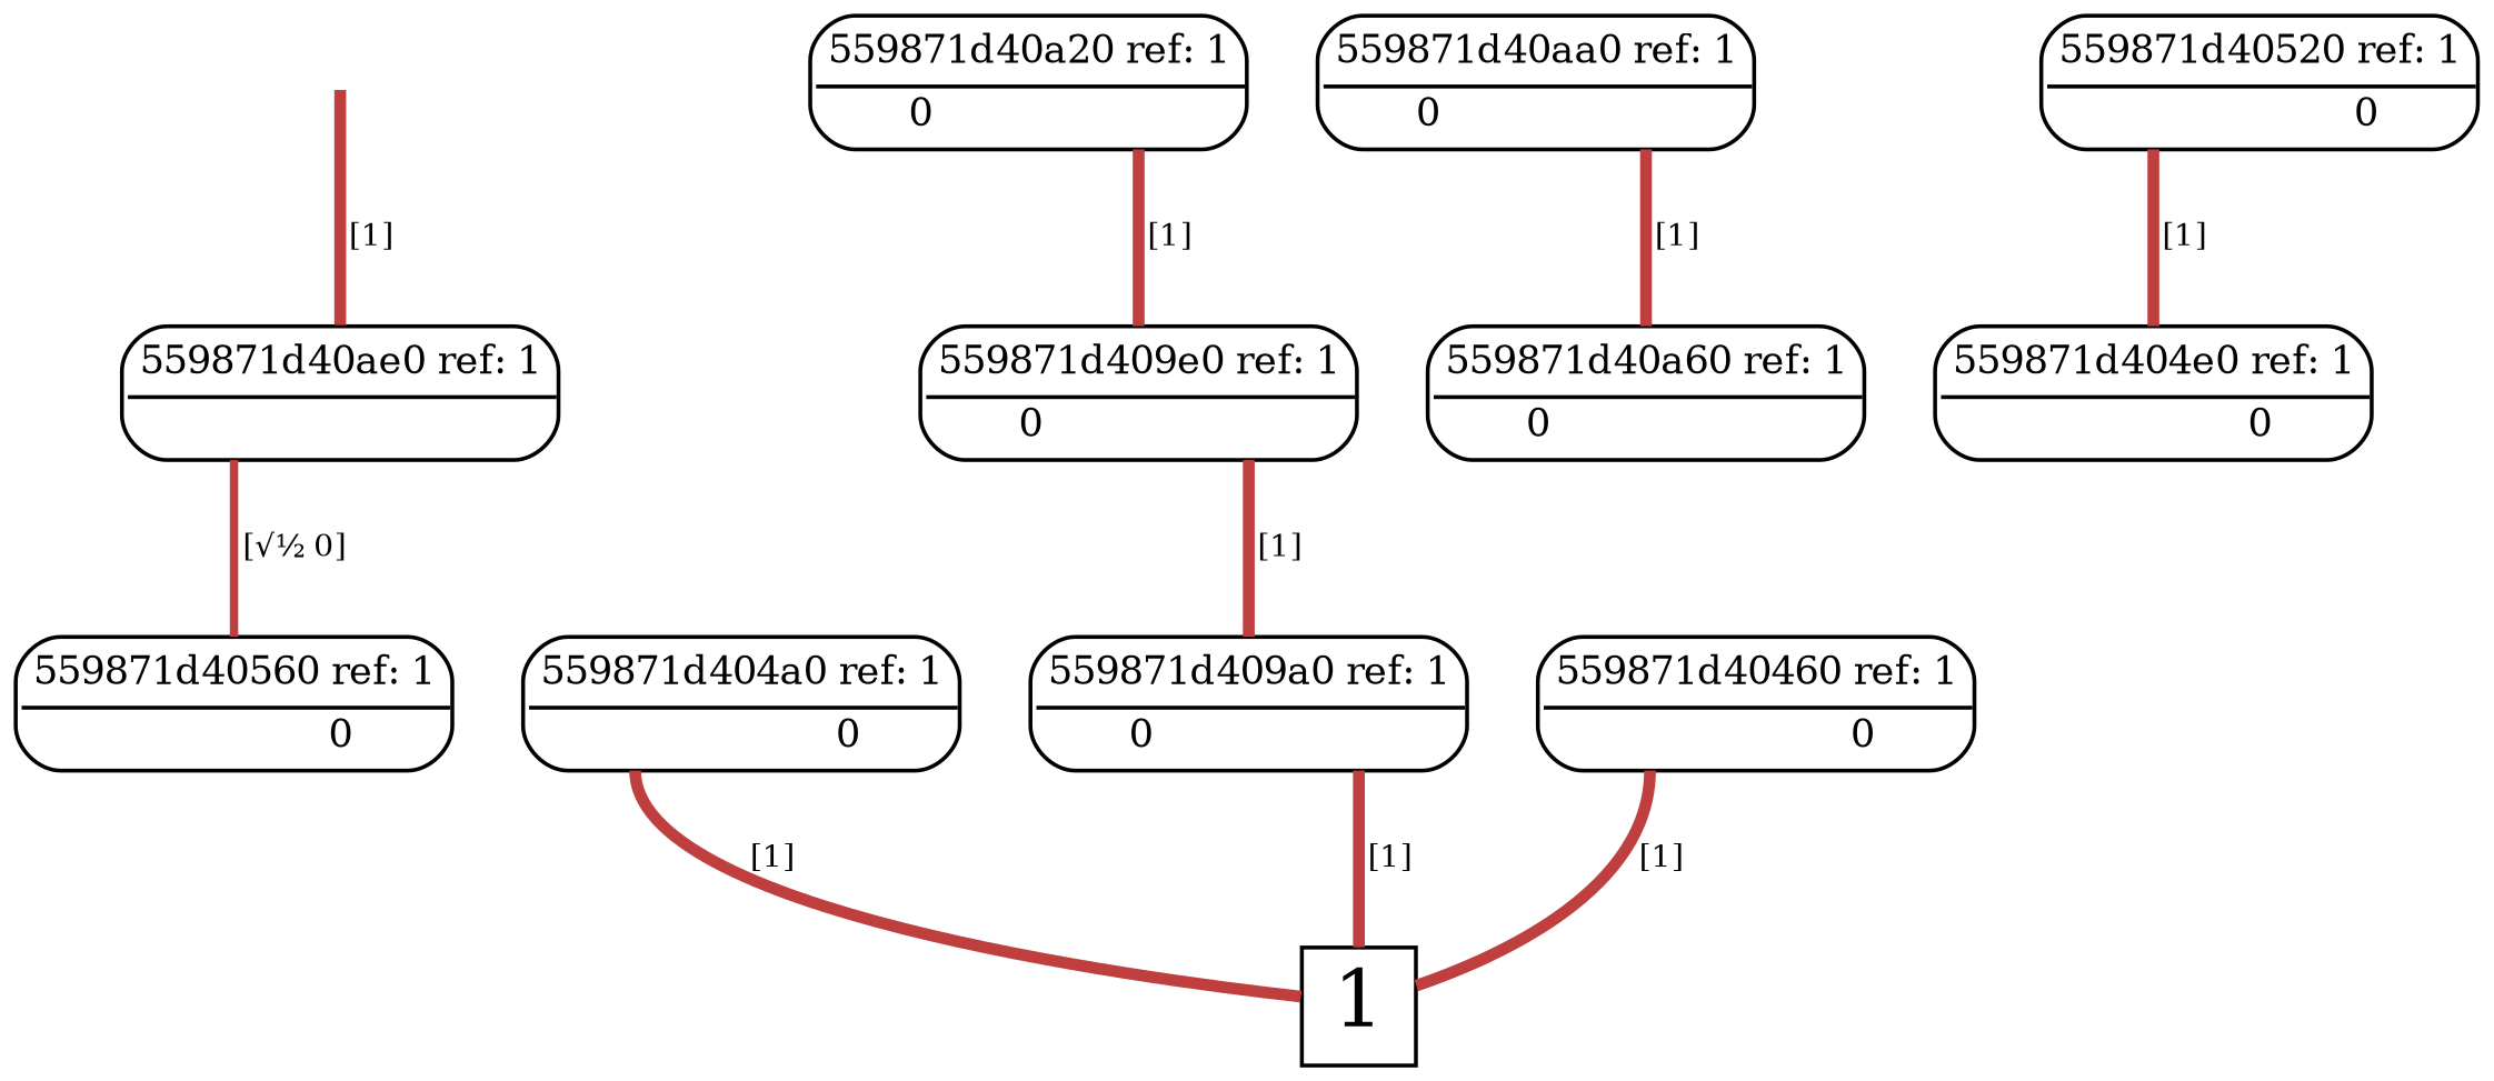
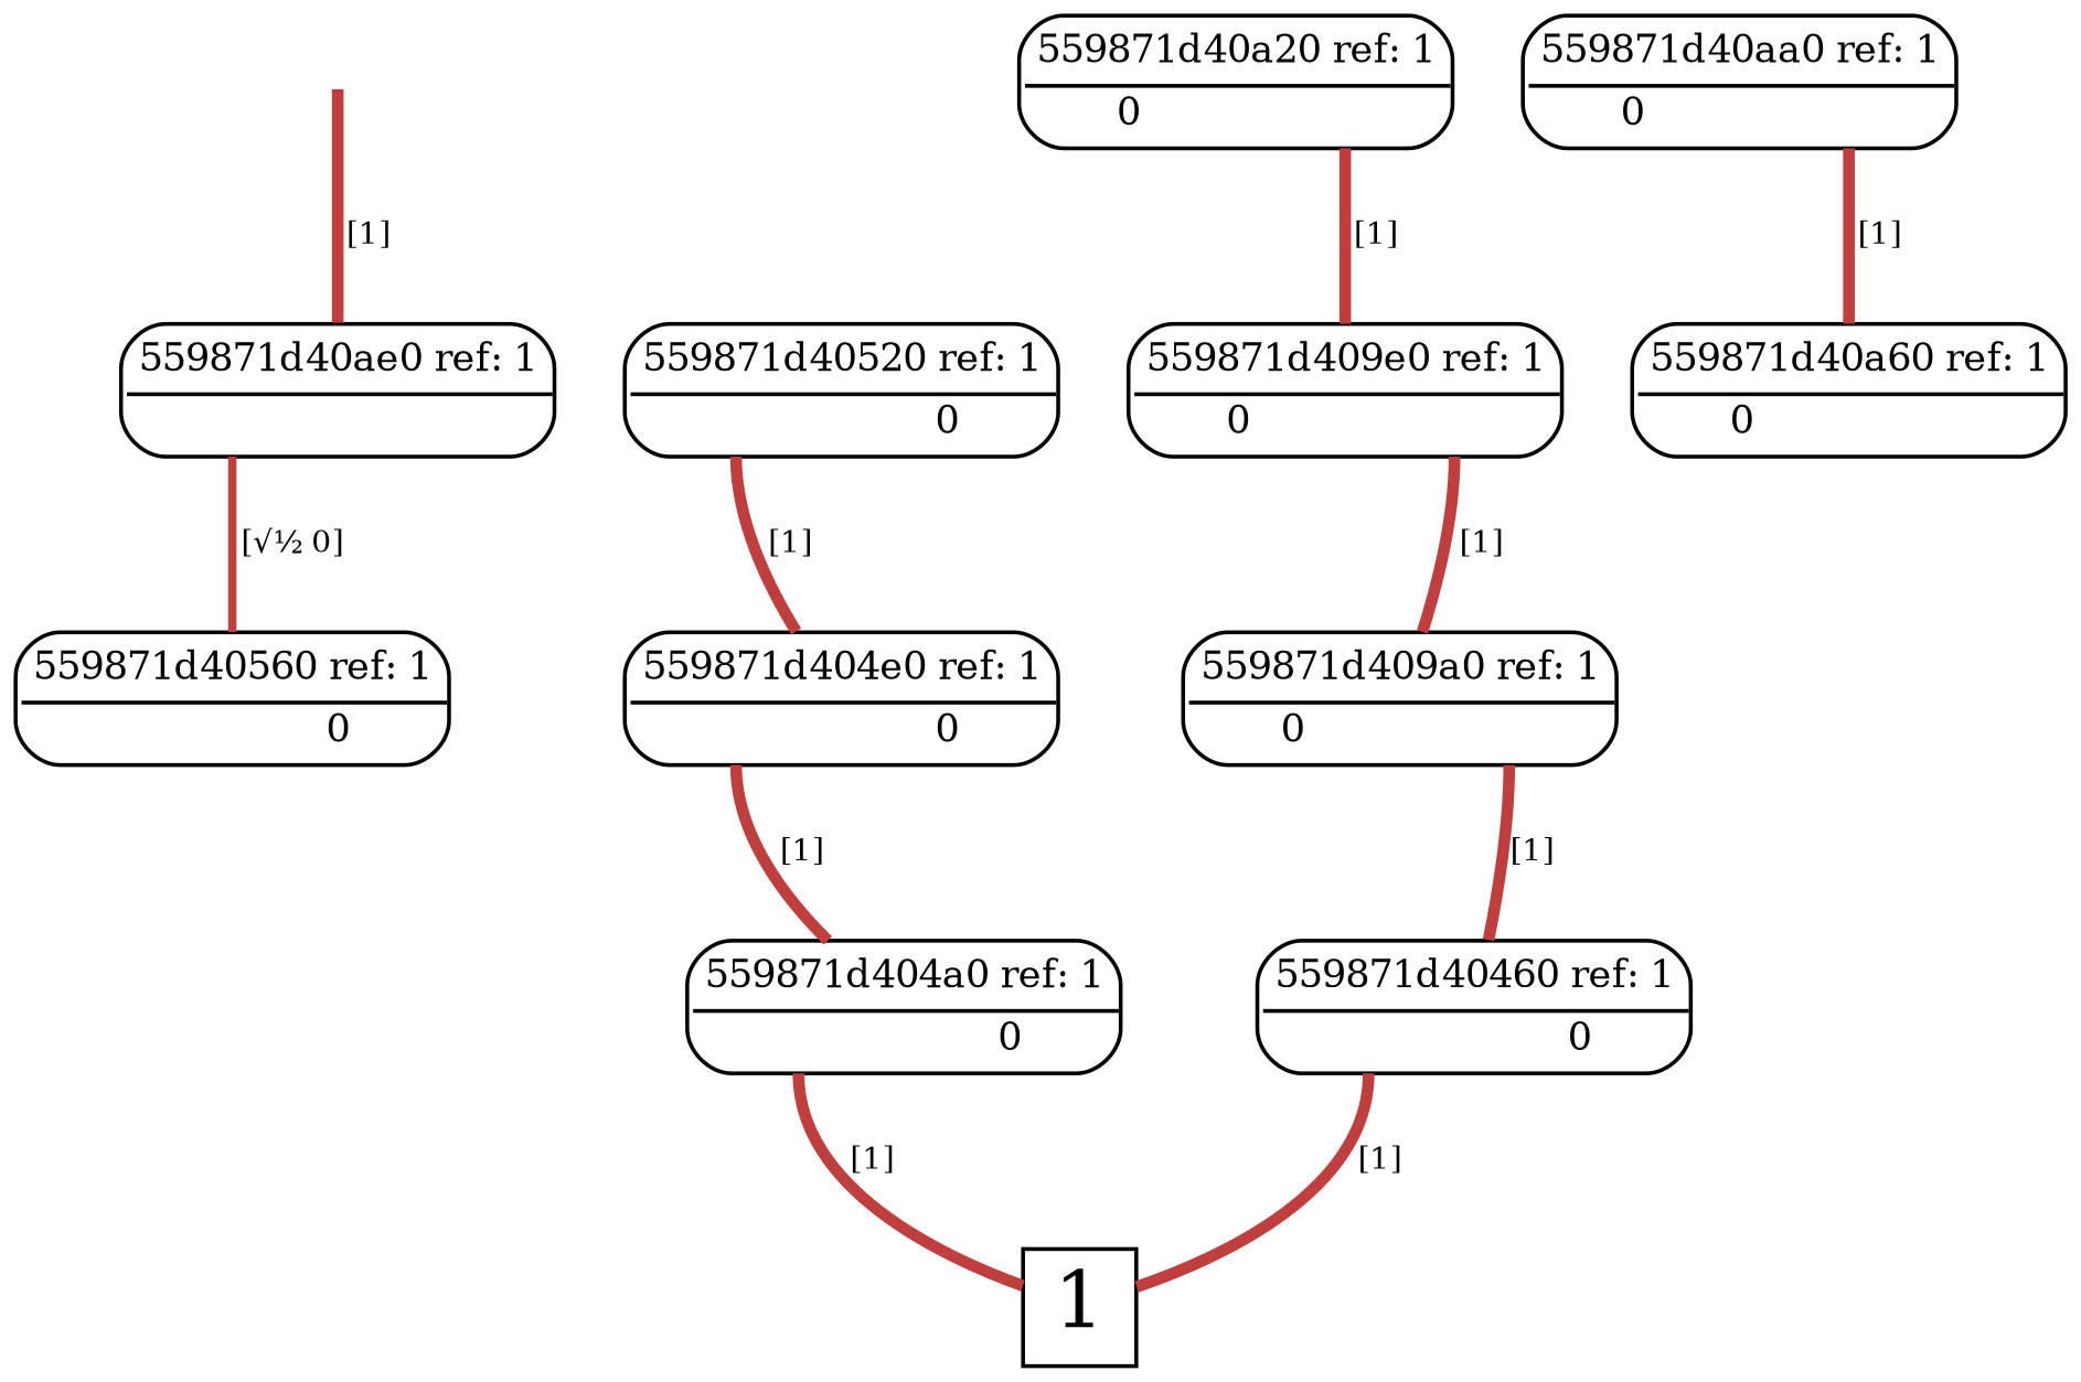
  digraph {
    node [shape=plain]
    edge [arrowhead=none color="0.000 0.667 0.750" penwidth=3 tailport="1:s"]
    root [shape=point style=invis]
    n2 [label=<<font point-size="10"><table border="1" cellspacing="0" cellpadding="2" style="rounded"><tr><td colspan="2" border="1" sides="B">559871d40ae0 ref: 1</td></tr><tr><td port="0" href="javascript:;" border="0" tooltip="0.7071"><font color="white">&nbsp;0 </font></td><td port="1" href="javascript:;" border="0" tooltip="0.7071"><font color="white">&nbsp;0 </font></td></tr></table></font>>]
    n3 [label=<<font point-size="10"><table border="1" cellspacing="0" cellpadding="2" style="rounded"><tr><td colspan="2" border="1" sides="B">559871d40560 ref: 1</td></tr><tr><td port="0" href="javascript:;" border="0" tooltip="1"><font color="white">&nbsp;0 </font></td><td port="1" href="javascript:;" border="0" tooltip="0">&nbsp;0 </td></tr></table></font>>]
    n4 [height=0.3 label=<<font point-size="20">1</font>> shape=box width=0.3]
    n5 [label=<<font point-size="10"><table border="1" cellspacing="0" cellpadding="2" style="rounded"><tr><td colspan="2" border="1" sides="B">559871d40aa0 ref: 1</td></tr><tr><td port="0" href="javascript:;" border="0" tooltip="0">&nbsp;0 </td><td port="1" href="javascript:;" border="0" tooltip="1"><font color="white">&nbsp;0 </font></td></tr></table></font>>]
    n6 [label=<<font point-size="10"><table border="1" cellspacing="0" cellpadding="2" style="rounded"><tr><td colspan="2" border="1" sides="B">559871d40a60 ref: 1</td></tr><tr><td port="0" href="javascript:;" border="0" tooltip="0">&nbsp;0 </td><td port="1" href="javascript:;" border="0" tooltip="1"><font color="white">&nbsp;0 </font></td></tr></table></font>>]
    n7 [label=<<font point-size="10"><table border="1" cellspacing="0" cellpadding="2" style="rounded"><tr><td colspan="2" border="1" sides="B">559871d40520 ref: 1</td></tr><tr><td port="0" href="javascript:;" border="0" tooltip="1"><font color="white">&nbsp;0 </font></td><td port="1" href="javascript:;" border="0" tooltip="0">&nbsp;0 </td></tr></table></font>>]
    n8 [label=<<font point-size="10"><table border="1" cellspacing="0" cellpadding="2" style="rounded"><tr><td colspan="2" border="1" sides="B">559871d404e0 ref: 1</td></tr><tr><td port="0" href="javascript:;" border="0" tooltip="1"><font color="white">&nbsp;0 </font></td><td port="1" href="javascript:;" border="0" tooltip="0">&nbsp;0 </td></tr></table></font>>]
    n9 [label=<<font point-size="10"><table border="1" cellspacing="0" cellpadding="2" style="rounded"><tr><td colspan="2" border="1" sides="B">559871d40a20 ref: 1</td></tr><tr><td port="0" href="javascript:;" border="0" tooltip="0">&nbsp;0 </td><td port="1" href="javascript:;" border="0" tooltip="1"><font color="white">&nbsp;0 </font></td></tr></table></font>>]
    n10 [label=<<font point-size="10"><table border="1" cellspacing="0" cellpadding="2" style="rounded"><tr><td colspan="2" border="1" sides="B">559871d409e0 ref: 1</td></tr><tr><td port="0" href="javascript:;" border="0" tooltip="0">&nbsp;0 </td><td port="1" href="javascript:;" border="0" tooltip="1"><font color="white">&nbsp;0 </font></td></tr></table></font>>]
    n11 [label=<<font point-size="10"><table border="1" cellspacing="0" cellpadding="2" style="rounded"><tr><td colspan="2" border="1" sides="B">559871d404a0 ref: 1</td></tr><tr><td port="0" href="javascript:;" border="0" tooltip="1"><font color="white">&nbsp;0 </font></td><td port="1" href="javascript:;" border="0" tooltip="0">&nbsp;0 </td></tr></table></font>>]
    n12 [label=<<font point-size="10"><table border="1" cellspacing="0" cellpadding="2" style="rounded"><tr><td colspan="2" border="1" sides="B">559871d409a0 ref: 1</td></tr><tr><td port="0" href="javascript:;" border="0" tooltip="0">&nbsp;0 </td><td port="1" href="javascript:;" border="0" tooltip="1"><font color="white">&nbsp;0 </font></td></tr></table></font>>]
    n13 [label=<<font point-size="10"><table border="1" cellspacing="0" cellpadding="2" style="rounded"><tr><td colspan="2" border="1" sides="B">559871d40460 ref: 1</td></tr><tr><td port="0" href="javascript:;" border="0" tooltip="1"><font color="white">&nbsp;0 </font></td><td port="1" href="javascript:;" border="0" tooltip="0">&nbsp;0 </td></tr></table></font>>]
    root -> n2 [label=<<font point-size="8">&nbsp;[1]</font>>]
    n2 -> n3 [label=<<font point-size="8">&nbsp;[√½ 0]</font>> penwidth=2.12132 tailport="0:s"]
    n5 -> n6 [label=<<font point-size="8">&nbsp;[1]</font>>]
    n7 -> n8 [label=<<font point-size="8">&nbsp;[1]</font>> tailport="0:s"]
+   n8 -> n11 [label=<<font point-size="8">&nbsp;[1]</font>> tailport="0:s"]
    n9 -> n10 [label=<<font point-size="8">&nbsp;[1]</font>>]
    n10 -> n12 [label=<<font point-size="8">&nbsp;[1]</font>>]
    n11 -> n4 [label=<<font point-size="8">&nbsp;[1]</font>> tailport="0:s"]
-   n12 -> n4 [label=<<font point-size="8">&nbsp;[1]</font>>]
+   n12 -> n13 [label=<<font point-size="8">&nbsp;[1]</font>>]
    n13 -> n4 [label=<<font point-size="8">&nbsp;[1]</font>> tailport="0:s"]
  }
